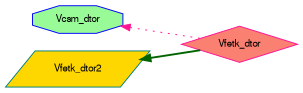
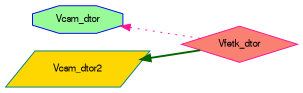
  digraph {
    rankdir=LR
    node [fontname=FreeSans fontsize=10 style=filled]
    edge [dir=back fontname=FreeSans fontsize=10 labelfontname=FreeSans labelfontsize=10]
    n1 [color=blue fillcolor=palegreen fontcolor=black height=0.2 label=Vcsm_dtor shape=octagon width=0.4]
    n2 [color=deeppink fillcolor=salmon height=0.2 label=Vfetk_dtor shape=diamond width=0.4]
-   n3 [color=teal fillcolor=gold height=0.2 label=Vfetk_dtor2 shape=parallelogram width=0.4]
+   n3 [color=teal fillcolor=gold height=0.2 label=Vcsm_dtor2 shape=parallelogram width=0.4]
    n1 -> n2 [color=deeppink style=dotted]
    n3 -> n2 [color=darkgreen style=bold]
  }
